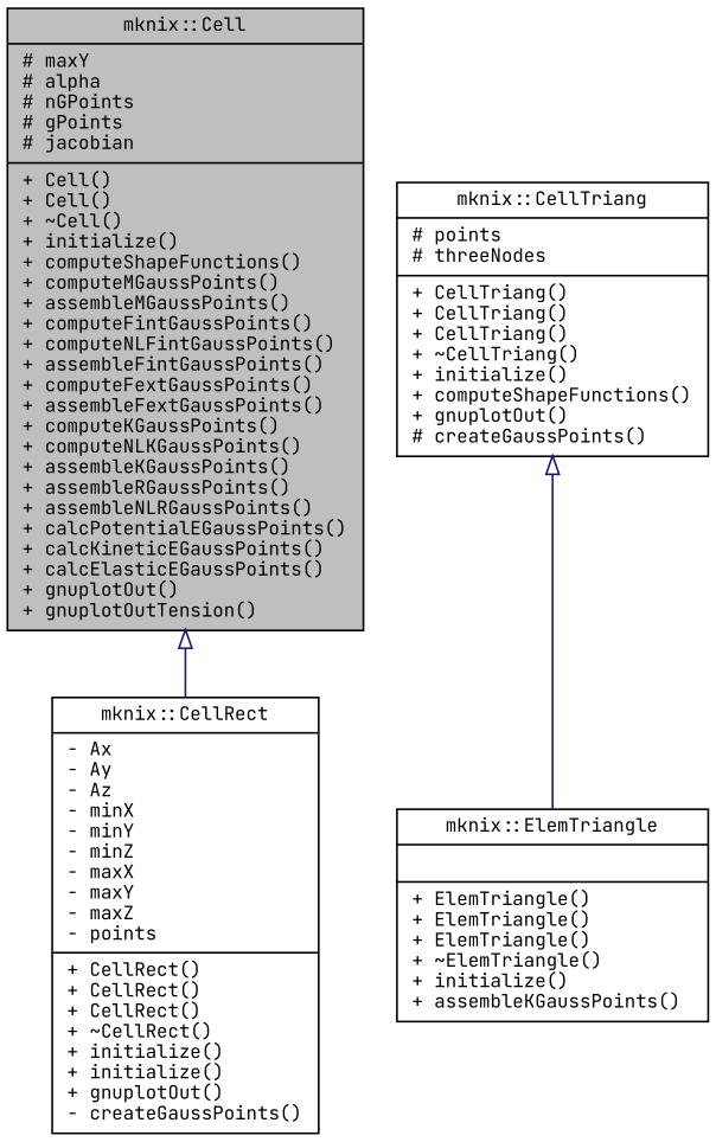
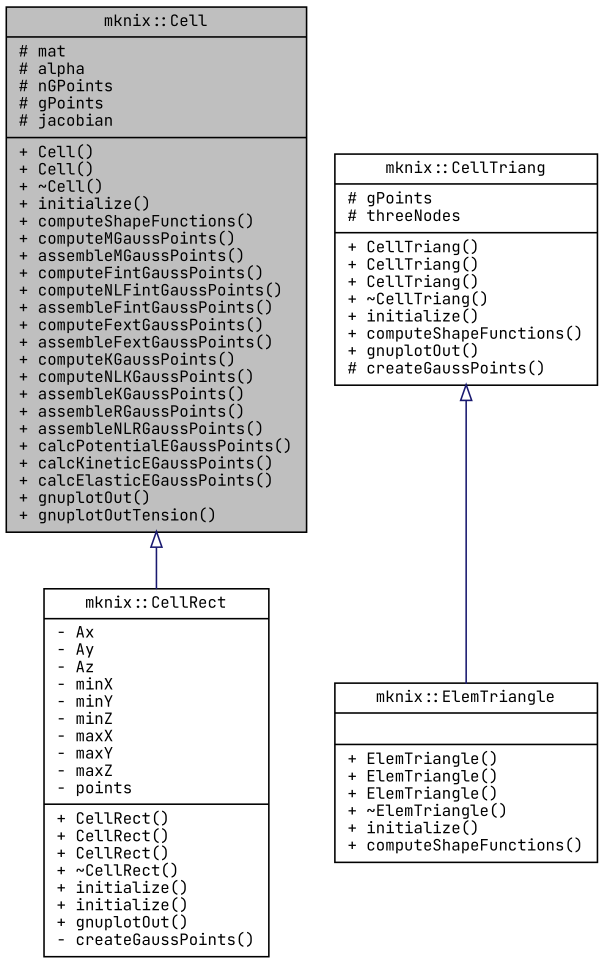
  digraph {
    fontname="JetBrains Mono"
    node [color=black fillcolor=white fontname="JetBrains Mono" fontsize=10 shape=record style=filled]
    edge [arrowtail=empty color=midnightblue dir=back fontname="JetBrains Mono" fontsize=10 labelfontname="FreeSans.ttf" labelfontsize=10 style=solid]
-   n1 [fillcolor=grey75 fontcolor=black height=0.2 label="{mknix::Cell\n|# maxY\l# alpha\l# nGPoints\l# gPoints\l# jacobian\l|+ Cell()\l+ Cell()\l+ ~Cell()\l+ initialize()\l+ computeShapeFunctions()\l+ computeMGaussPoints()\l+ assembleMGaussPoints()\l+ computeFintGaussPoints()\l+ computeNLFintGaussPoints()\l+ assembleFintGaussPoints()\l+ computeFextGaussPoints()\l+ assembleFextGaussPoints()\l+ computeKGaussPoints()\l+ computeNLKGaussPoints()\l+ assembleKGaussPoints()\l+ assembleRGaussPoints()\l+ assembleNLRGaussPoints()\l+ calcPotentialEGaussPoints()\l+ calcKineticEGaussPoints()\l+ calcElasticEGaussPoints()\l+ gnuplotOut()\l+ gnuplotOutTension()\l}" width=0.4]
+   n1 [fillcolor=grey75 fontcolor=black height=0.2 label="{mknix::Cell\n|# mat\l# alpha\l# nGPoints\l# gPoints\l# jacobian\l|+ Cell()\l+ Cell()\l+ ~Cell()\l+ initialize()\l+ computeShapeFunctions()\l+ computeMGaussPoints()\l+ assembleMGaussPoints()\l+ computeFintGaussPoints()\l+ computeNLFintGaussPoints()\l+ assembleFintGaussPoints()\l+ computeFextGaussPoints()\l+ assembleFextGaussPoints()\l+ computeKGaussPoints()\l+ computeNLKGaussPoints()\l+ assembleKGaussPoints()\l+ assembleRGaussPoints()\l+ assembleNLRGaussPoints()\l+ calcPotentialEGaussPoints()\l+ calcKineticEGaussPoints()\l+ calcElasticEGaussPoints()\l+ gnuplotOut()\l+ gnuplotOutTension()\l}" width=0.4]
    n2 [height=0.2 label="{mknix::CellRect\n|- Ax\l- Ay\l- Az\l- minX\l- minY\l- minZ\l- maxX\l- maxY\l- maxZ\l- points\l|+ CellRect()\l+ CellRect()\l+ CellRect()\l+ ~CellRect()\l+ initialize()\l+ initialize()\l+ gnuplotOut()\l- createGaussPoints()\l}" width=0.4]
-   n3 [height=0.2 label="{mknix::CellTriang\n|# points\l# threeNodes\l|+ CellTriang()\l+ CellTriang()\l+ CellTriang()\l+ ~CellTriang()\l+ initialize()\l+ computeShapeFunctions()\l+ gnuplotOut()\l# createGaussPoints()\l}" width=0.4]
-   n4 [height=0.2 label="{mknix::ElemTriangle\n||+ ElemTriangle()\l+ ElemTriangle()\l+ ElemTriangle()\l+ ~ElemTriangle()\l+ initialize()\l+ assembleKGaussPoints()\l}" width=0.4]
+   n3 [height=0.2 label="{mknix::CellTriang\n|# gPoints\l# threeNodes\l|+ CellTriang()\l+ CellTriang()\l+ CellTriang()\l+ ~CellTriang()\l+ initialize()\l+ computeShapeFunctions()\l+ gnuplotOut()\l# createGaussPoints()\l}" width=0.4]
+   n4 [height=0.2 label="{mknix::ElemTriangle\n||+ ElemTriangle()\l+ ElemTriangle()\l+ ElemTriangle()\l+ ~ElemTriangle()\l+ initialize()\l+ computeShapeFunctions()\l}" width=0.4]
    n1 -> n2
    n3 -> n4
  }
